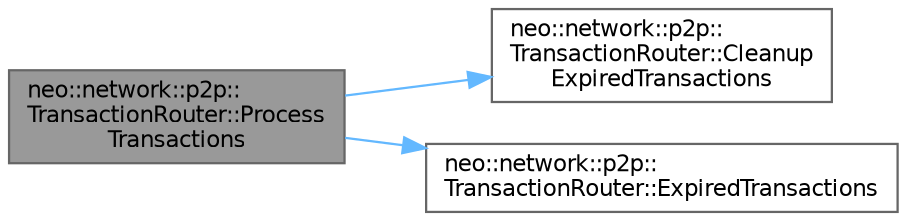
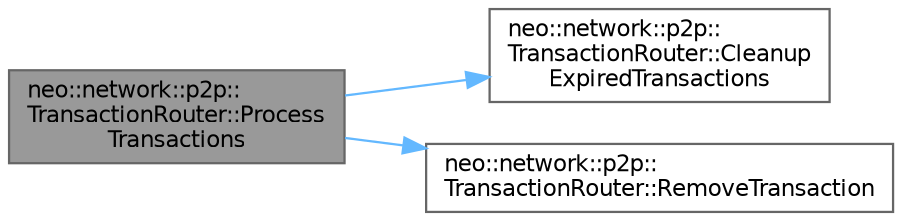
  digraph {
    rankdir=LR
    fontname="DejaVu Sans"
    node [color=grey40 fillcolor=white fontname="DejaVu Sans" fontsize=10 shape=box style=filled]
    edge [color=steelblue1 fontname="DejaVu Sans" fontsize=10 labelfontname=Helvetica labelfontsize=10 style=solid]
    n1 [color=gray40 fillcolor=grey60 fontcolor=black height=0.2 label="neo::network::p2p::\lTransactionRouter::Process\lTransactions" width=0.4]
    n2 [height=0.2 label="neo::network::p2p::\lTransactionRouter::Cleanup\lExpiredTransactions" width=0.4]
-   n3 [height=0.2 label="neo::network::p2p::\lTransactionRouter::ExpiredTransactions" width=0.4]
+   n3 [height=0.2 label="neo::network::p2p::\lTransactionRouter::RemoveTransaction" width=0.4]
    n1 -> n2
    n1 -> n3
  }
